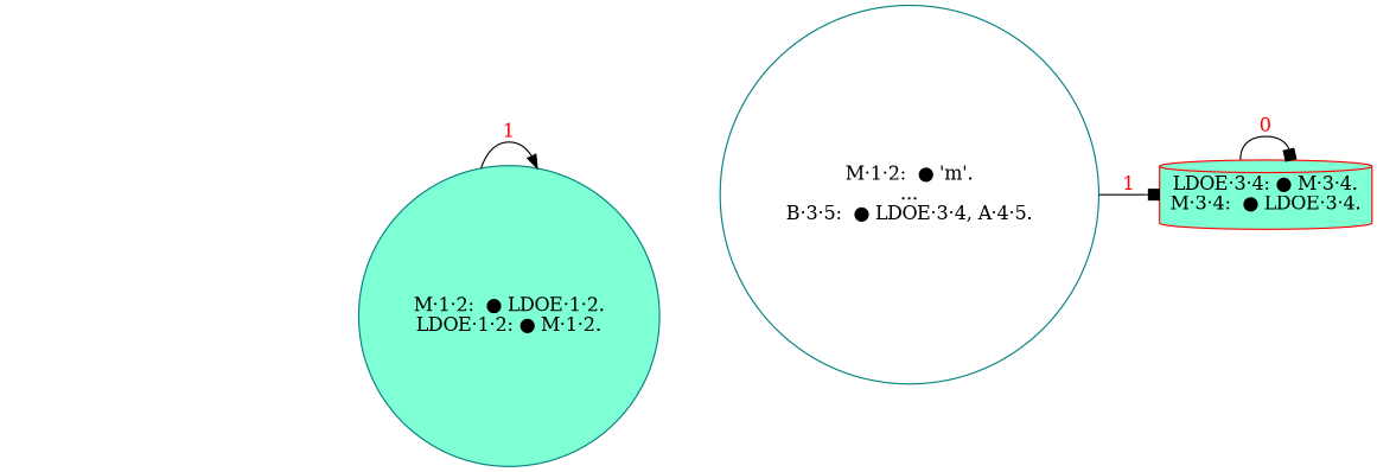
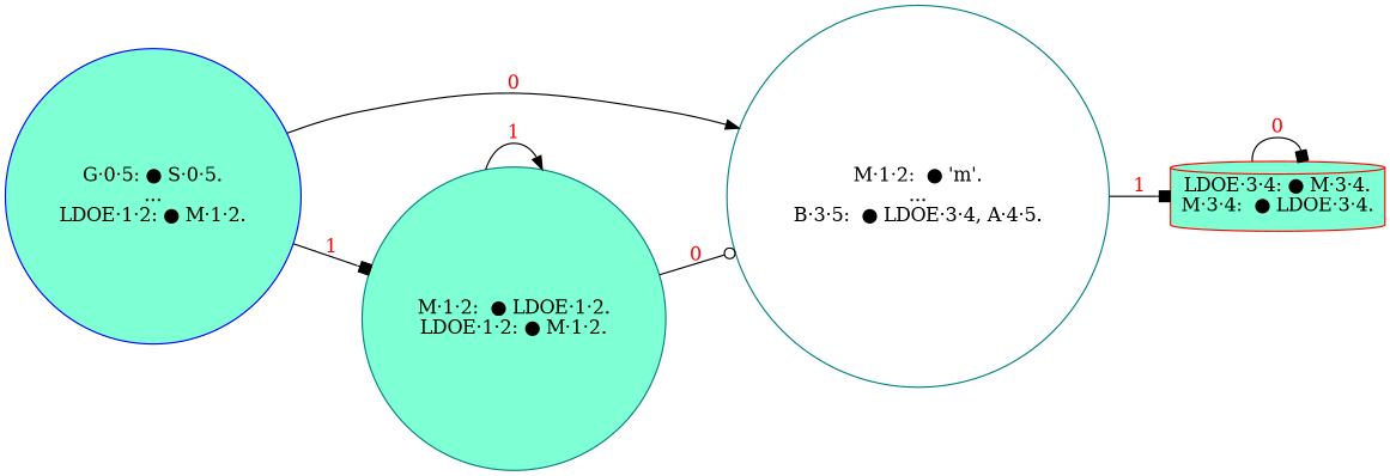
  digraph {
    rankdir=LR
    node [color=teal fillcolor=aquamarine shape=circle style=filled]
    edge [arrowhead=box fontcolor=red]
+   n1 [color=blue label="G·0·5: ● S·0·5.\n...\nLDOE·1·2: ● M·1·2."]
    n2 [fillcolor=white label="M·1·2:  ● 'm'.\n...\nB·3·5:  ● LDOE·3·4, A·4·5."]
    n3 [label="M·1·2:  ● LDOE·1·2.\nLDOE·1·2: ● M·1·2."]
    n4 [color=red label="LDOE·3·4: ● M·3·4.\nM·3·4:  ● LDOE·3·4." shape=cylinder]
+   n1 -> n2 [arrowhead=normal label=0]
+   n1 -> n3 [label=1]
    n2 -> n4 [label=1]
+   n3 -> n2 [arrowhead=odot label=0]
    n3 -> n3 [arrowhead=normal label=1]
    n4 -> n4 [label=0]
  }
